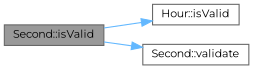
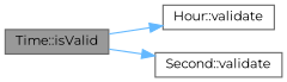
  digraph {
    fontname=Montserrat
    rankdir=LR
    node [color=grey40 fillcolor=white fontname=Montserrat fontsize=10 shape=box style=filled]
    edge [color=steelblue1 fontname=Montserrat fontsize=10 labelfontname=Helvetica labelfontsize=10 style=solid]
-   n1 [color=gray40 fillcolor=grey60 fontcolor=black height=0.2 label="Second::isValid" width=0.4]
-   n2 [height=0.2 label="Hour::isValid" width=0.4]
+   n1 [color=gray40 fillcolor=grey60 fontcolor=black height=0.2 label="Time::isValid" width=0.4]
+   n2 [height=0.2 label="Hour::validate" width=0.4]
    n3 [height=0.2 label="Second::validate" width=0.4]
    n1 -> n2
    n1 -> n3
  }
